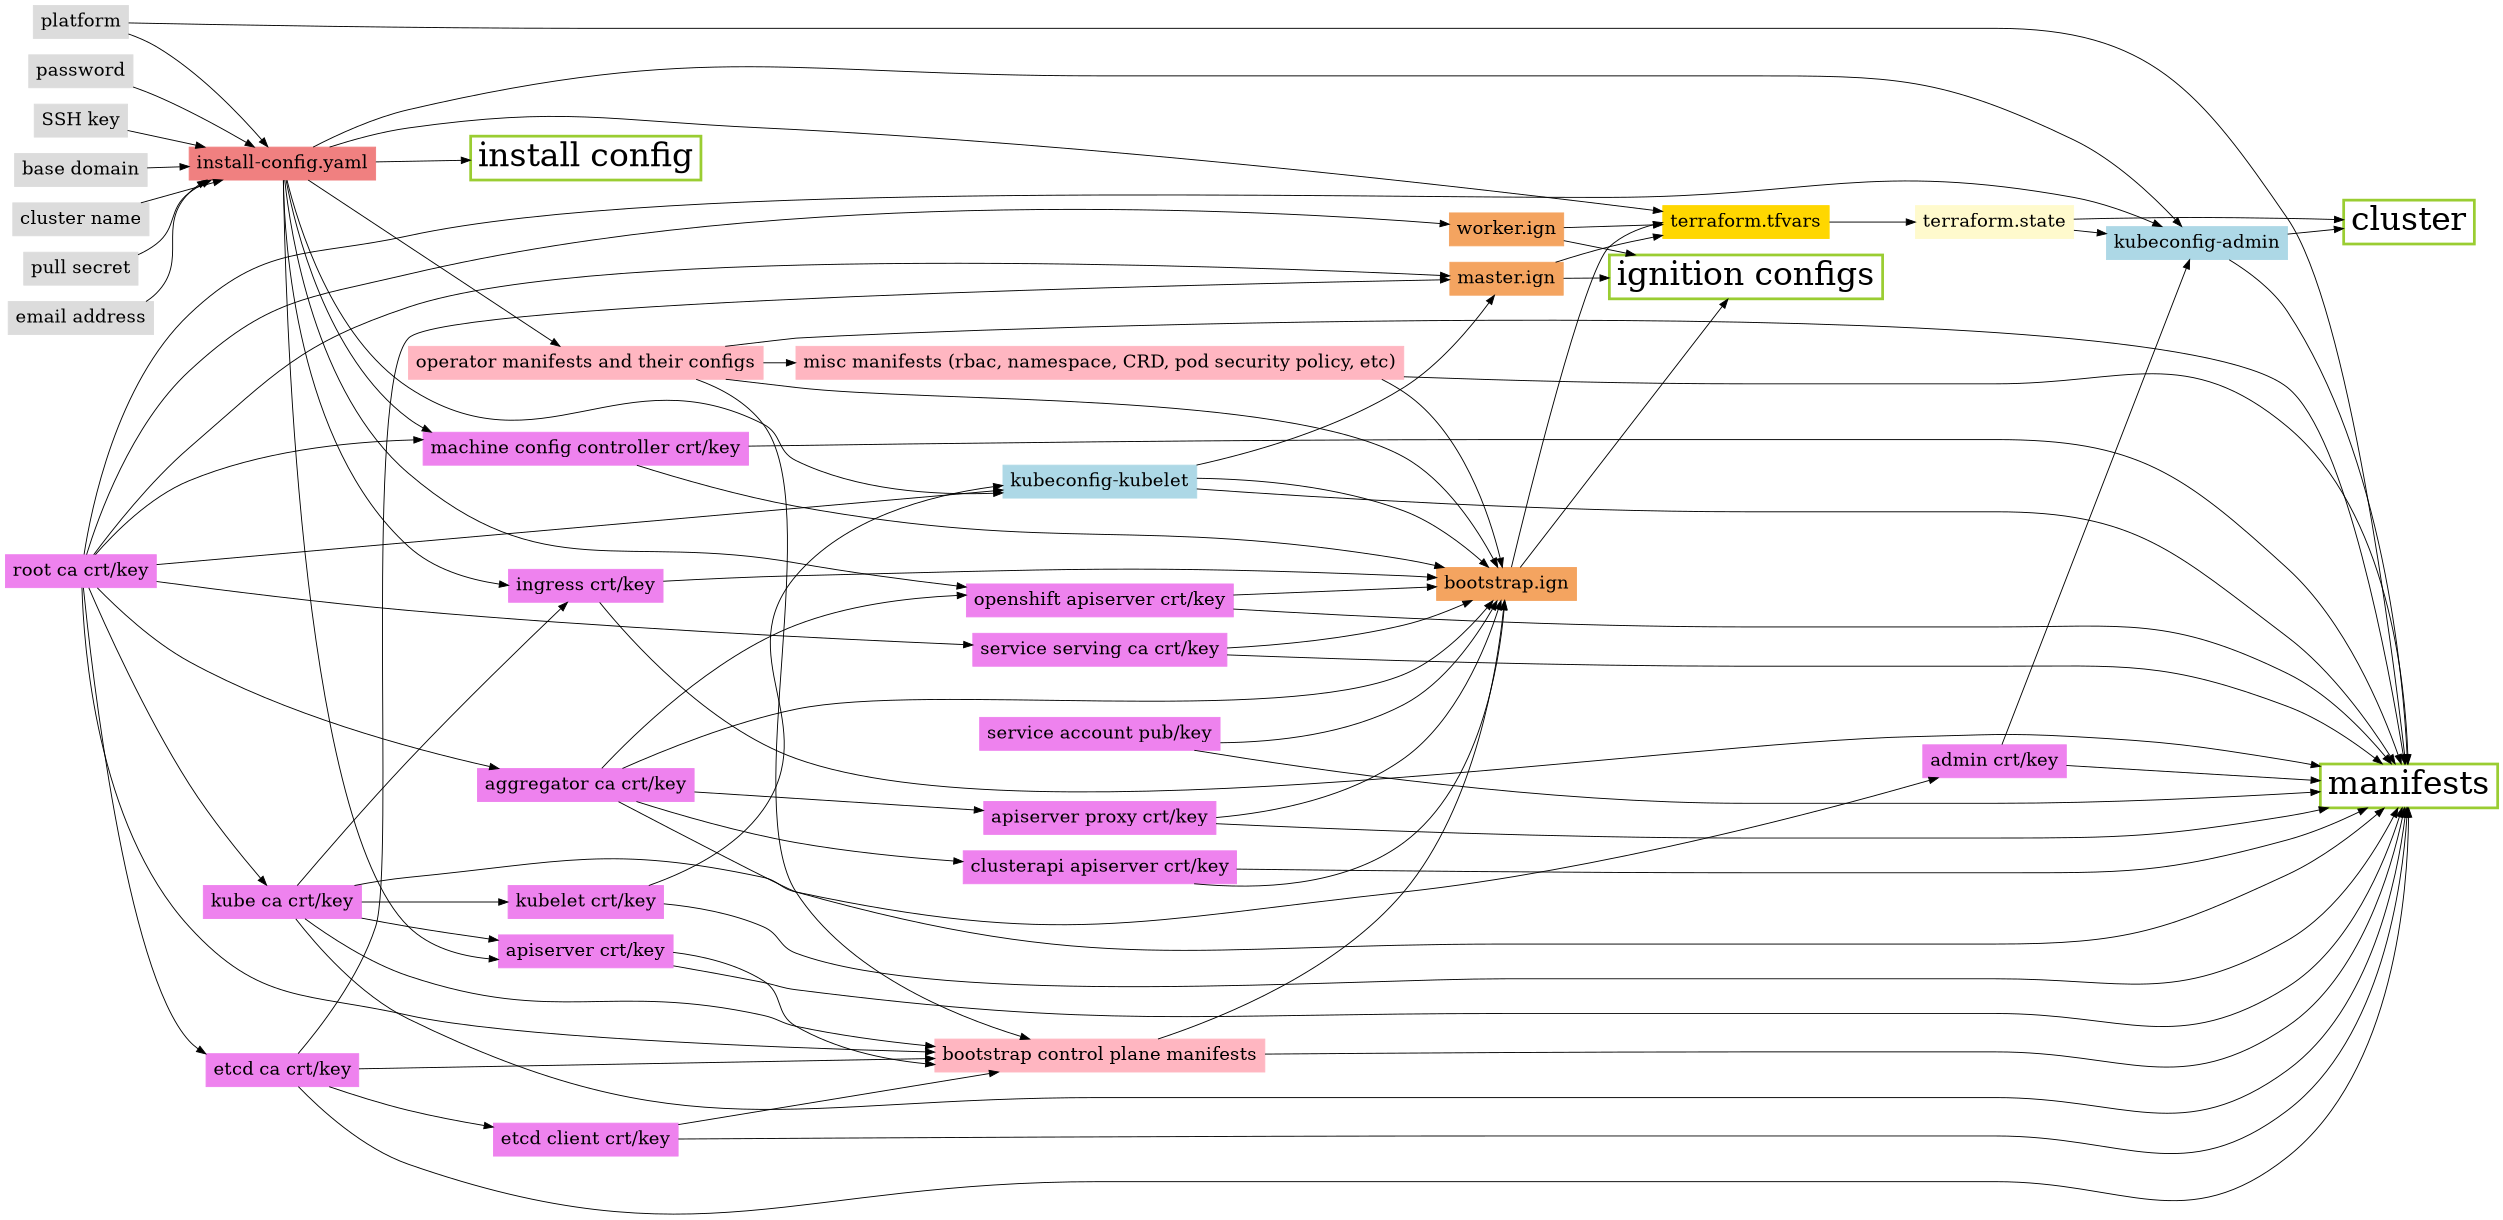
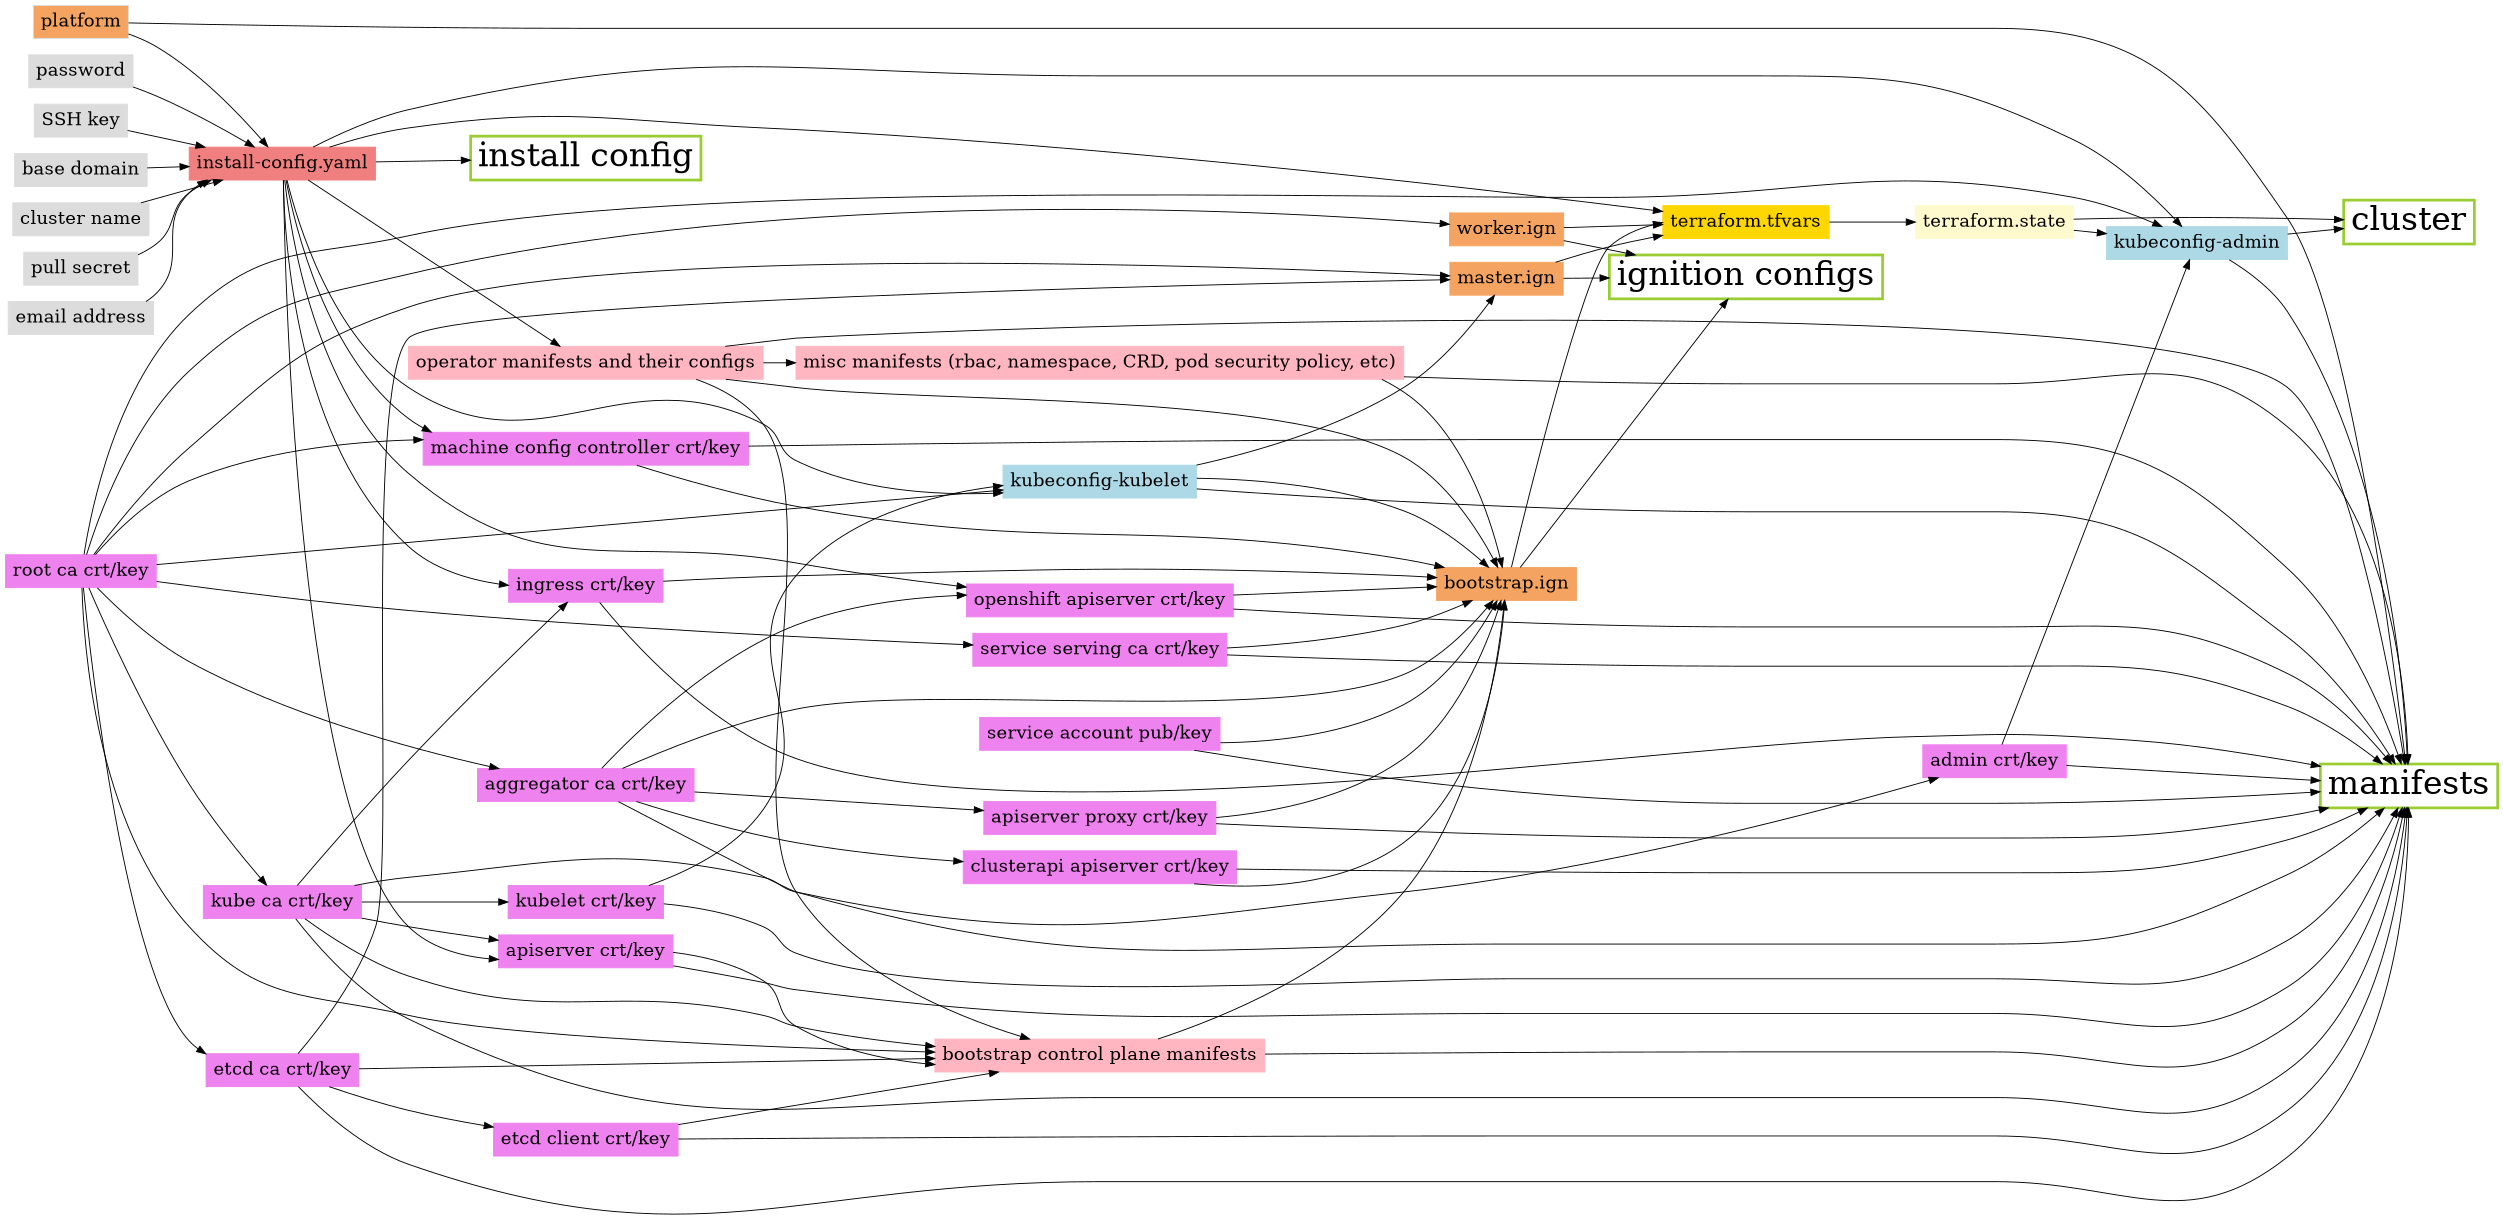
  strict digraph {
    compound=true
    rankdir=LR
    node [color=violet fontsize=20 shape=rectangle style=filled]
    n1 [color=yellowgreen fillcolor=white fontsize=36 label="install config" penwidth=3 shape=box]
    n2 [color=yellowgreen fillcolor=white fontsize=36 label=manifests penwidth=3 shape=box]
    n3 [color=yellowgreen fillcolor=white fontsize=36 label="ignition configs" penwidth=3 shape=box]
    n4 [color=yellowgreen fillcolor=white fontsize=36 label=cluster penwidth=3 shape=box]
    n5 [color=gainsboro label="base domain"]
    n6 [color=gainsboro label="cluster name"]
    n7 [color=gainsboro label="pull secret"]
-   n8 [color=gainsboro label=platform]
+   n8 [color=gainsboro label=platform fillcolor=sandybrown]
    n9 [color=gainsboro label="email address"]
    n10 [color=gainsboro label=password]
    n11 [color=gainsboro label="SSH key"]
    n12 [color=lightcoral label="install-config.yaml"]
    n13 [label="admin crt/key"]
    n14 [label="aggregator ca crt/key"]
    n15 [label="apiserver crt/key"]
    n16 [label="apiserver proxy crt/key"]
    n17 [label="clusterapi apiserver crt/key"]
    n18 [label="etcd ca crt/key"]
    n19 [label="etcd client crt/key"]
    n20 [label="ingress crt/key"]
    n21 [label="kube ca crt/key"]
    n22 [label="kubelet crt/key"]
    n23 [label="openshift apiserver crt/key"]
    n24 [label="root ca crt/key"]
    n25 [label="service account pub/key"]
    n26 [label="service serving ca crt/key"]
    n27 [label="machine config controller crt/key"]
    n28 [color=lightpink label="operator manifests and their configs"]
    n29 [color=lightpink label="bootstrap control plane manifests"]
    n30 [color=lightpink label="misc manifests (rbac, namespace, CRD, pod security policy, etc)"]
    n31 [color=sandybrown label="bootstrap.ign"]
    n32 [color=sandybrown label="master.ign"]
    n33 [color=sandybrown label="worker.ign"]
    n34 [color=lightblue label="kubeconfig-admin"]
    n35 [color=lightblue label="kubeconfig-kubelet"]
    n36 [color=gold label="terraform.tfvars"]
    n37 [color=lemonchiffon label="terraform.state"]
    subgraph sub_1 {
      n1
      n2
      n3
      n4
    }
    subgraph sub_2 {
      n5
      n6
      n7
      n8
      n9
      n10
      n11
    }
    subgraph sub_3 {
      n12
    }
    subgraph sub_4 {
      n13
      n14
      n15
      n16
      n17
      n18
      n19
      n20
      n21
      n22
      n23
      n24
      n25
      n26
      n27
    }
    subgraph sub_5 {
      n28
    }
    subgraph sub_6 {
      n29
      n30
    }
    subgraph sub_7 {
      n31
      n32
      n33
    }
    subgraph sub_8 {
      n34
      n35
    }
    subgraph sub_9 {
      n36
    }
    subgraph sub_10 {
      n37
    }
    n5 -> n12
    n6 -> n12
    n7 -> n12
    n8 -> n2
    n8 -> n12
    n9 -> n12
    n10 -> n12
    n11 -> n12
    n12 -> n1
    n12 -> n15
    n12 -> n20
    n12 -> n23
    n12 -> n27
    n12 -> n28
    n12 -> n34
    n12 -> n35
    n12 -> n36
    n13 -> n2
    n13 -> n34
    n14 -> n2
    n14 -> n16
    n14 -> n17
    n14 -> n23
    n14 -> n31
    n15 -> n2
    n15 -> n29
    n16 -> n2
    n16 -> n31
    n17 -> n2
    n17 -> n31
    n18 -> n2
    n18 -> n19
    n18 -> n29
    n18 -> n32
    n19 -> n2
    n19 -> n29
    n20 -> n2
    n20 -> n31
    n21 -> n2
    n21 -> n13
    n21 -> n15
    n21 -> n20
    n21 -> n22
    n21 -> n29
    n22 -> n2
    n22 -> n35
    n23 -> n2
    n23 -> n31
    n24 -> n14
    n24 -> n18
    n24 -> n21
    n24 -> n26
    n24 -> n27
    n24 -> n29
    n24 -> n32
    n24 -> n33
    n24 -> n34
    n24 -> n35
    n25 -> n2
    n25 -> n31
    n26 -> n2
    n26 -> n31
    n27 -> n2
    n27 -> n31
    n28 -> n2
    n28 -> n29
    n28 -> n30
    n28 -> n31
    n29 -> n2
    n29 -> n31
    n30 -> n2
    n30 -> n31
    n31 -> n3
    n31 -> n36
    n32 -> n3
    n32 -> n36
    n33 -> n3
    n33 -> n36
    n34 -> n2
    n34 -> n4
    n35 -> n2
    n35 -> n31
    n35 -> n32
    n36 -> n37
    n37 -> n4
    n37 -> n34
  }
